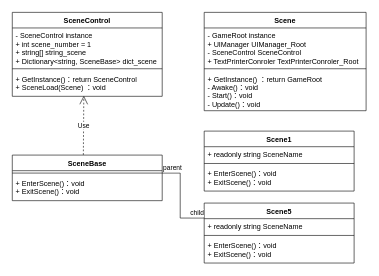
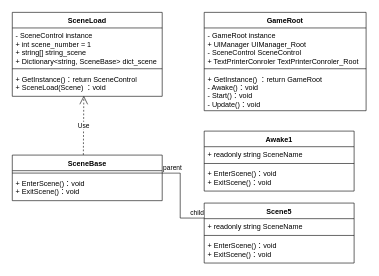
  <mxCell id="0" />
  <mxCell id="1" parent="0" />
- <mxCell id="2" value="SceneControl" style="swimlane;fontStyle=1;align=center;verticalAlign=top;childLayout=stackLayout;horizontal=1;startSize=26;horizontalStack=0;resizeParent=1;resizeParentMax=0;resizeLast=0;collapsible=1;marginBottom=0;" vertex="1" parent="1"><mxGeometry x="20" y="20" width="250" height="140" as="geometry" /></mxCell>
+ <mxCell id="2" value="SceneLoad" style="swimlane;fontStyle=1;align=center;verticalAlign=top;childLayout=stackLayout;horizontal=1;startSize=26;horizontalStack=0;resizeParent=1;resizeParentMax=0;resizeLast=0;collapsible=1;marginBottom=0;" vertex="1" parent="1"><mxGeometry x="20" y="20" width="250" height="140" as="geometry" /></mxCell>
  <mxCell id="3" value="- SceneControl instance&#10;+ int scene_number = 1&#10;+ string[] string_scene&#10;+ Dictionary&lt;string, SceneBase&gt; dict_scene" style="text;strokeColor=none;fillColor=none;align=left;verticalAlign=top;spacingLeft=4;spacingRight=4;overflow=hidden;rotatable=0;points=[[0,0.5],[1,0.5]];portConstraint=eastwest;" vertex="1" parent="2"><mxGeometry y="26" width="250" height="64" as="geometry" /></mxCell>
  <mxCell id="4" value="" style="line;strokeWidth=1;fillColor=none;align=left;verticalAlign=middle;spacingTop=-1;spacingLeft=3;spacingRight=3;rotatable=0;labelPosition=right;points=[];portConstraint=eastwest;" vertex="1" parent="2"><mxGeometry y="90" width="250" height="8" as="geometry" /></mxCell>
  <mxCell id="5" value="+ GetInstance()：return SceneControl&#10;+ SceneLoad(Scene) ：void " style="text;strokeColor=none;fillColor=none;align=left;verticalAlign=top;spacingLeft=4;spacingRight=4;overflow=hidden;rotatable=0;points=[[0,0.5],[1,0.5]];portConstraint=eastwest;fontStyle=0" vertex="1" parent="2"><mxGeometry y="98" width="250" height="42" as="geometry" /></mxCell>
  <mxCell id="6" value="SceneBase" style="swimlane;fontStyle=1;align=center;verticalAlign=top;childLayout=stackLayout;horizontal=1;startSize=26;horizontalStack=0;resizeParent=1;resizeParentMax=0;resizeLast=0;collapsible=1;marginBottom=0;" vertex="1" parent="1"><mxGeometry x="20" y="258" width="250" height="76" as="geometry" /></mxCell>
  <mxCell id="7" value="" style="line;strokeWidth=1;fillColor=none;align=left;verticalAlign=middle;spacingTop=-1;spacingLeft=3;spacingRight=3;rotatable=0;labelPosition=right;points=[];portConstraint=eastwest;" vertex="1" parent="6"><mxGeometry y="26" width="250" height="8" as="geometry" /></mxCell>
  <mxCell id="8" value="+ EnterScene()：void&#10;+ ExitScene()：void" style="text;strokeColor=none;fillColor=none;align=left;verticalAlign=top;spacingLeft=4;spacingRight=4;overflow=hidden;rotatable=0;points=[[0,0.5],[1,0.5]];portConstraint=eastwest;fontStyle=0" vertex="1" parent="6"><mxGeometry y="34" width="250" height="42" as="geometry" /></mxCell>
- <mxCell id="9" value="Scene1" style="swimlane;fontStyle=1;align=center;verticalAlign=top;childLayout=stackLayout;horizontal=1;startSize=26;horizontalStack=0;resizeParent=1;resizeParentMax=0;resizeLast=0;collapsible=1;marginBottom=0;" vertex="1" parent="1"><mxGeometry x="340" y="218" width="250" height="100" as="geometry" /></mxCell>
+ <mxCell id="9" value="Awake1" style="swimlane;fontStyle=1;align=center;verticalAlign=top;childLayout=stackLayout;horizontal=1;startSize=26;horizontalStack=0;resizeParent=1;resizeParentMax=0;resizeLast=0;collapsible=1;marginBottom=0;" vertex="1" parent="1"><mxGeometry x="340" y="218" width="250" height="100" as="geometry" /></mxCell>
  <mxCell id="10" value="+ readonly string SceneName " style="text;strokeColor=none;fillColor=none;align=left;verticalAlign=top;spacingLeft=4;spacingRight=4;overflow=hidden;rotatable=0;points=[[0,0.5],[1,0.5]];portConstraint=eastwest;" vertex="1" parent="9"><mxGeometry y="26" width="250" height="24" as="geometry" /></mxCell>
  <mxCell id="11" value="" style="line;strokeWidth=1;fillColor=none;align=left;verticalAlign=middle;spacingTop=-1;spacingLeft=3;spacingRight=3;rotatable=0;labelPosition=right;points=[];portConstraint=eastwest;" vertex="1" parent="9"><mxGeometry y="50" width="250" height="8" as="geometry" /></mxCell>
  <mxCell id="12" value="+ EnterScene()：void&#10;+ ExitScene()：void" style="text;strokeColor=none;fillColor=none;align=left;verticalAlign=top;spacingLeft=4;spacingRight=4;overflow=hidden;rotatable=0;points=[[0,0.5],[1,0.5]];portConstraint=eastwest;fontStyle=0" vertex="1" parent="9"><mxGeometry y="58" width="250" height="42" as="geometry" /></mxCell>
  <mxCell id="13" value="Scene5" style="swimlane;fontStyle=1;align=center;verticalAlign=top;childLayout=stackLayout;horizontal=1;startSize=26;horizontalStack=0;resizeParent=1;resizeParentMax=0;resizeLast=0;collapsible=1;marginBottom=0;" vertex="1" parent="1"><mxGeometry x="340" y="338" width="250" height="100" as="geometry" /></mxCell>
  <mxCell id="14" value="+ readonly string SceneName " style="text;strokeColor=none;fillColor=none;align=left;verticalAlign=top;spacingLeft=4;spacingRight=4;overflow=hidden;rotatable=0;points=[[0,0.5],[1,0.5]];portConstraint=eastwest;" vertex="1" parent="13"><mxGeometry y="26" width="250" height="24" as="geometry" /></mxCell>
  <mxCell id="15" value="" style="line;strokeWidth=1;fillColor=none;align=left;verticalAlign=middle;spacingTop=-1;spacingLeft=3;spacingRight=3;rotatable=0;labelPosition=right;points=[];portConstraint=eastwest;" vertex="1" parent="13"><mxGeometry y="50" width="250" height="8" as="geometry" /></mxCell>
  <mxCell id="16" value="+ EnterScene()：void&#10;+ ExitScene()：void" style="text;strokeColor=none;fillColor=none;align=left;verticalAlign=top;spacingLeft=4;spacingRight=4;overflow=hidden;rotatable=0;points=[[0,0.5],[1,0.5]];portConstraint=eastwest;fontStyle=0" vertex="1" parent="13"><mxGeometry y="58" width="250" height="42" as="geometry" /></mxCell>
- <mxCell id="17" value="Scene" style="swimlane;fontStyle=1;align=center;verticalAlign=top;childLayout=stackLayout;horizontal=1;startSize=26;horizontalStack=0;resizeParent=1;resizeParentMax=0;resizeLast=0;collapsible=1;marginBottom=0;" vertex="1" parent="1"><mxGeometry x="340" y="20" width="270" height="164" as="geometry" /></mxCell>
+ <mxCell id="17" value="GameRoot" style="swimlane;fontStyle=1;align=center;verticalAlign=top;childLayout=stackLayout;horizontal=1;startSize=26;horizontalStack=0;resizeParent=1;resizeParentMax=0;resizeLast=0;collapsible=1;marginBottom=0;" vertex="1" parent="1"><mxGeometry x="340" y="20" width="270" height="164" as="geometry" /></mxCell>
  <mxCell id="18" value="- GameRoot instance&#10;+ UIManager UIManager_Root&#10;- SceneControl SceneControl&#10;+ TextPrinterConroler TextPrinterConroler_Root" style="text;strokeColor=none;fillColor=none;align=left;verticalAlign=top;spacingLeft=4;spacingRight=4;overflow=hidden;rotatable=0;points=[[0,0.5],[1,0.5]];portConstraint=eastwest;" vertex="1" parent="17"><mxGeometry y="26" width="270" height="64" as="geometry" /></mxCell>
  <mxCell id="19" value="" style="line;strokeWidth=1;fillColor=none;align=left;verticalAlign=middle;spacingTop=-1;spacingLeft=3;spacingRight=3;rotatable=0;labelPosition=right;points=[];portConstraint=eastwest;" vertex="1" parent="17"><mxGeometry y="90" width="270" height="8" as="geometry" /></mxCell>
  <mxCell id="20" value="+ GetInstance() ：return GameRoot&#10;- Awake()：void&#10;- Start()：void&#10;- Update()：void " style="text;strokeColor=none;fillColor=none;align=left;verticalAlign=top;spacingLeft=4;spacingRight=4;overflow=hidden;rotatable=0;points=[[0,0.5],[1,0.5]];portConstraint=eastwest;fontStyle=0" vertex="1" parent="17"><mxGeometry y="98" width="270" height="66" as="geometry" /></mxCell>
  <mxCell id="21" value="" style="endArrow=none;html=1;edgeStyle=orthogonalEdgeStyle;rounded=0;entryX=0;entryY=0.25;entryDx=0;entryDy=0;" edge="1" parent="1" source="7" target="13"><mxGeometry relative="1" as="geometry"><mxPoint x="281.25" y="278.792" as="sourcePoint" /><mxPoint x="350" y="238.8" as="targetPoint" /><Array as="points"><mxPoint x="300" y="288" /><mxPoint x="300" y="363" /></Array></mxGeometry></mxCell>
  <mxCell id="22" value="parent" style="edgeLabel;resizable=0;html=1;align=left;verticalAlign=bottom;" connectable="0" vertex="1" parent="21"><mxGeometry x="-1" relative="1" as="geometry" /></mxCell>
  <mxCell id="23" value="child" style="edgeLabel;resizable=0;html=1;align=right;verticalAlign=bottom;" connectable="0" vertex="1" parent="21"><mxGeometry x="1" relative="1" as="geometry" /></mxCell>
  <mxCell id="24" value="Use" style="endArrow=open;endSize=12;dashed=1;html=1;rounded=0;exitX=0.474;exitY=-0.005;exitDx=0;exitDy=0;exitPerimeter=0;entryX=0.477;entryY=0.981;entryDx=0;entryDy=0;entryPerimeter=0;" edge="1" parent="1" source="6" target="5"><mxGeometry width="160" relative="1" as="geometry"><mxPoint x="100" y="218" as="sourcePoint" /><mxPoint x="260" y="218" as="targetPoint" /></mxGeometry></mxCell>
